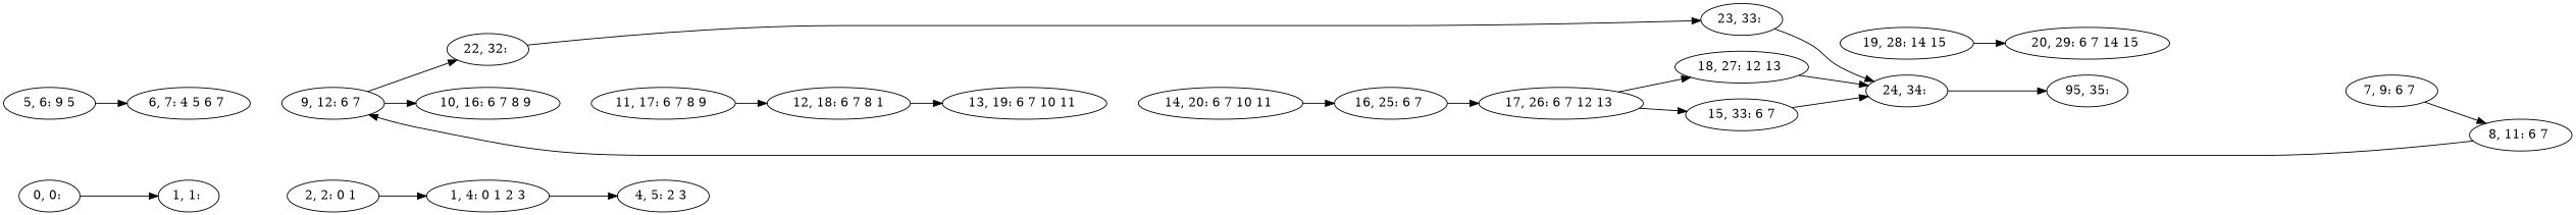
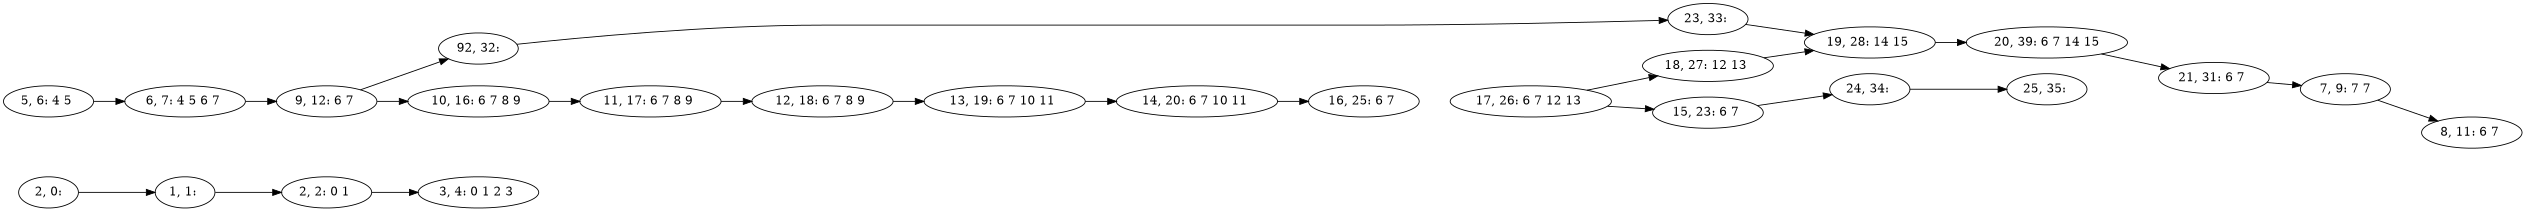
  digraph {
    rankdir=LR
-   n1 [label="0, 0: "]
+   n1 [label="2, 0:"]
    n2 [label="1, 1: "]
    n3 [label="2, 2: 0 1 "]
-   n4 [label="1, 4: 0 1 2 3"]
-   n5 [label="4, 5: 2 3 "]
-   n6 [label="5, 6: 9 5"]
+   n4 [label="3, 4: 0 1 2 3 "]
+   n6 [label="5, 6: 4 5 "]
    n7 [label="6, 7: 4 5 6 7 "]
-   n8 [label="7, 9: 6 7 "]
+   n8 [label="7, 9: 7 7"]
    n9 [label="8, 11: 6 7 "]
    n10 [label="9, 12: 6 7 "]
    n11 [label="10, 16: 6 7 8 9 "]
-   n12 [label="22, 32: "]
+   n12 [label="92, 32:"]
    n13 [label="11, 17: 6 7 8 9 "]
    n14 [label="23, 33: "]
-   n15 [label="12, 18: 6 7 8 1"]
+   n15 [label="12, 18: 6 7 8 9 "]
    n16 [label="13, 19: 6 7 10 11 "]
    n17 [label="14, 20: 6 7 10 11 "]
    n18 [label="16, 25: 6 7 "]
-   n19 [label="15, 33: 6 7"]
+   n19 [label="15, 23: 6 7 "]
    n20 [label="24, 34: "]
    n21 [label="17, 26: 6 7 12 13 "]
-   n22 [label="95, 35:"]
+   n22 [label="25, 35: "]
    n23 [label="18, 27: 12 13 "]
    n24 [label="19, 28: 14 15 "]
-   n25 [label="20, 29: 6 7 14 15 "]
+   n25 [label="20, 39: 6 7 14 15"]
+   n26 [label="21, 31: 6 7 "]
    n1 -> n2
+   n2 -> n3
    n3 -> n4
-   n4 -> n5
    n6 -> n7
    n8 -> n9
-   n9 -> n10
+   n7 -> n10
    n10 -> n11
    n10 -> n12
+   n11 -> n13
    n12 -> n14
    n13 -> n15
-   n14 -> n20
+   n14 -> n24
    n15 -> n16
+   n16 -> n17
    n17 -> n18
-   n18 -> n21
    n19 -> n20
    n20 -> n22
    n21 -> n19
    n21 -> n23
-   n23 -> n20
+   n23 -> n24
    n24 -> n25
+   n25 -> n26
+   n26 -> n8
  }
